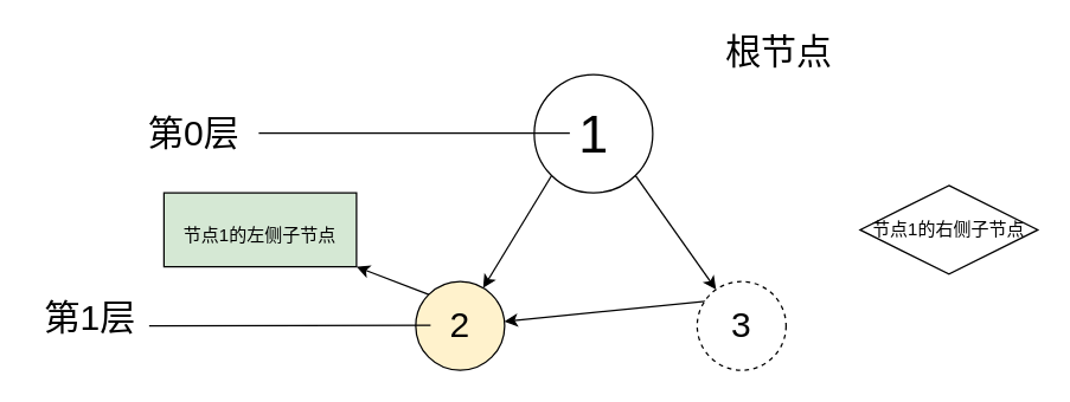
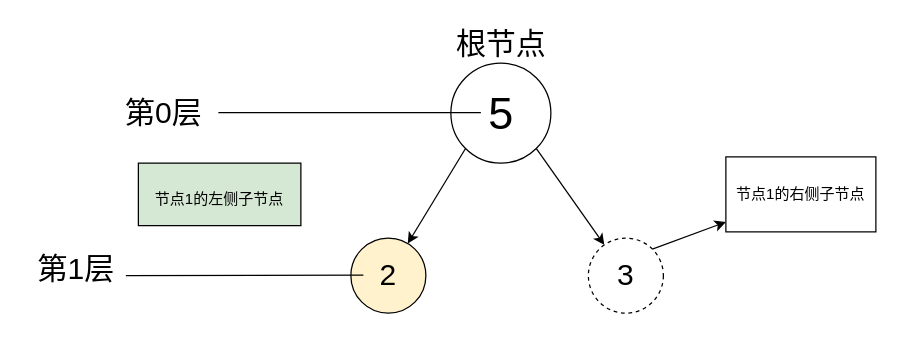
  <mxCell id="0" />
  <mxCell id="1" parent="0" />
  <mxCell id="2" style="edgeStyle=none;html=1;exitX=1;exitY=1;exitDx=0;exitDy=0;fontSize=24;" edge="1" parent="1" source="4" target="12"><mxGeometry relative="1" as="geometry"><mxPoint x="500" y="200" as="targetPoint" /></mxGeometry></mxCell>
  <mxCell id="3" style="edgeStyle=none;html=1;exitX=0;exitY=1;exitDx=0;exitDy=0;fontSize=24;" edge="1" parent="1" source="4" target="8"><mxGeometry relative="1" as="geometry" /></mxCell>
  <mxCell id="4" value="" style="ellipse;whiteSpace=wrap;html=1;aspect=fixed;" vertex="1" parent="1"><mxGeometry x="360" y="50" width="80" height="80" as="geometry" /></mxCell>
- <mxCell id="5" value="1" style="text;html=1;resizable=0;autosize=1;align=center;verticalAlign=middle;points=[];fillColor=none;strokeColor=none;rounded=0;fontSize=36;" vertex="1" parent="1"><mxGeometry x="380" y="65" width="40" height="50" as="geometry" /></mxCell>
- <mxCell id="6" value="根节点&lt;br style=&quot;font-size: 24px&quot;&gt;" style="text;html=1;resizable=0;autosize=1;align=center;verticalAlign=middle;points=[];fillColor=none;strokeColor=none;rounded=0;fontSize=24;" vertex="1" parent="1"><mxGeometry x="480" y="20" width="90" height="30" as="geometry" /></mxCell>
- <mxCell id="7" style="edgeStyle=none;html=1;exitX=0;exitY=0;exitDx=0;exitDy=0;fontSize=24;" edge="1" parent="1" source="8" target="15"><mxGeometry relative="1" as="geometry"><mxPoint x="240" y="170" as="targetPoint" /></mxGeometry></mxCell>
+ <mxCell id="5" value="5" style="text;html=1;resizable=0;autosize=1;align=center;verticalAlign=middle;points=[];fillColor=none;strokeColor=none;rounded=0;fontSize=36;" vertex="1" parent="1"><mxGeometry x="380" y="65" width="40" height="50" as="geometry" /></mxCell>
+ <mxCell id="6" value="根节点&lt;br style=&quot;font-size: 24px&quot;&gt;" style="text;html=1;resizable=0;autosize=1;align=center;verticalAlign=middle;points=[];fillColor=none;strokeColor=none;rounded=0;fontSize=24;" vertex="1" parent="1"><mxGeometry x="355" y="20" width="90" height="30" as="geometry" /></mxCell>
  <mxCell id="8" value="2" style="ellipse;whiteSpace=wrap;html=1;aspect=fixed;fontSize=24;fillColor=#fff2cc;" vertex="1" parent="1"><mxGeometry x="280" y="190" width="60" height="60" as="geometry" /></mxCell>
  <mxCell id="9" value="" style="endArrow=none;html=1;fontSize=24;" edge="1" parent="1"><mxGeometry width="50" height="50" relative="1" as="geometry"><mxPoint x="174" y="89.5" as="sourcePoint" /><mxPoint x="384" y="89.5" as="targetPoint" /></mxGeometry></mxCell>
  <mxCell id="10" value="第0层&lt;br&gt;" style="text;html=1;resizable=0;autosize=1;align=center;verticalAlign=middle;points=[];fillColor=none;strokeColor=none;rounded=0;fontSize=24;" vertex="1" parent="1"><mxGeometry x="90" y="75" width="80" height="30" as="geometry" /></mxCell>
- <mxCell id="11" style="edgeStyle=none;html=1;exitX=1;exitY=0;exitDx=0;exitDy=0;fontSize=12;" edge="1" parent="1" source="12" target="8"><mxGeometry relative="1" as="geometry"><mxPoint x="590" y="160" as="targetPoint" /></mxGeometry></mxCell>
+ <mxCell id="11" style="edgeStyle=none;html=1;exitX=1;exitY=0;exitDx=0;exitDy=0;fontSize=12;" edge="1" parent="1" source="12" target="16"><mxGeometry relative="1" as="geometry"><mxPoint x="590" y="160" as="targetPoint" /></mxGeometry></mxCell>
  <mxCell id="12" value="3" style="ellipse;whiteSpace=wrap;html=1;aspect=fixed;fontSize=24;dashed=1;" vertex="1" parent="1"><mxGeometry x="470" y="190" width="60" height="60" as="geometry" /></mxCell>
  <mxCell id="13" value="" style="endArrow=none;html=1;fontSize=24;" edge="1" parent="1"><mxGeometry width="50" height="50" relative="1" as="geometry"><mxPoint x="100" y="220" as="sourcePoint" /><mxPoint x="290" y="219.5" as="targetPoint" /></mxGeometry></mxCell>
  <mxCell id="14" value="第1层&lt;br&gt;" style="text;html=1;resizable=0;autosize=1;align=center;verticalAlign=middle;points=[];fillColor=none;strokeColor=none;rounded=0;fontSize=24;" vertex="1" parent="1"><mxGeometry x="20" y="200" width="80" height="30" as="geometry" /></mxCell>
  <mxCell id="15" value="&lt;font style=&quot;font-size: 12px&quot;&gt;节点1的左侧子节点&lt;/font&gt;" style="rounded=0;whiteSpace=wrap;html=1;fontSize=24;fillColor=#d5e8d4;" vertex="1" parent="1"><mxGeometry x="110" y="130" width="130" height="50" as="geometry" /></mxCell>
- <mxCell id="16" value="节点1的右侧子节点" style="rhombus;whiteSpace=wrap;html=1;fontSize=12;" vertex="1" parent="1"><mxGeometry x="580" y="125" width="120" height="60" as="geometry" /></mxCell>
+ <mxCell id="16" value="节点1的右侧子节点" style="rounded=0;whiteSpace=wrap;html=1;fontSize=12;" vertex="1" parent="1"><mxGeometry x="580" y="125" width="120" height="60" as="geometry" /></mxCell>
